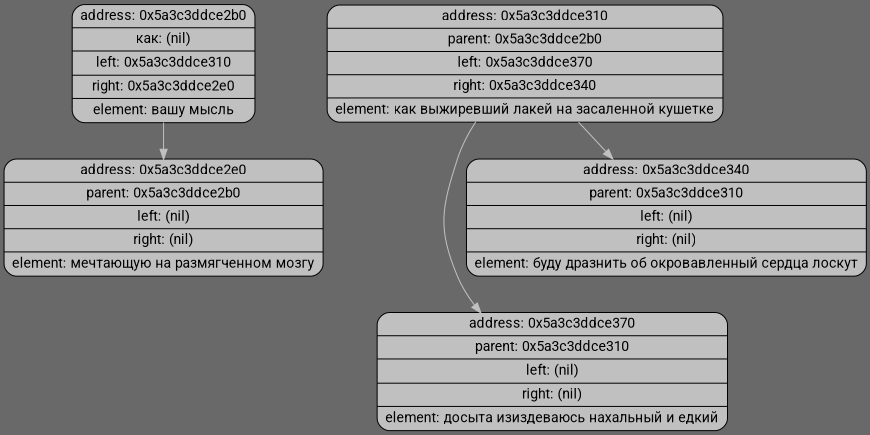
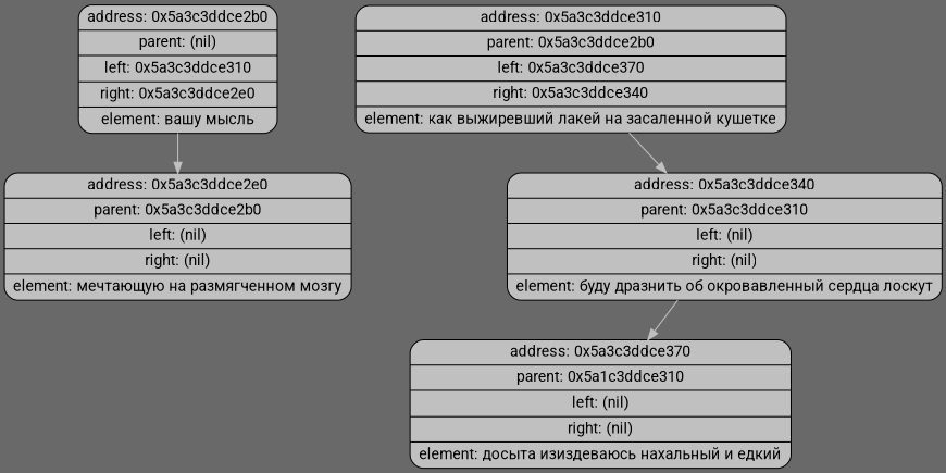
  digraph {
    bgcolor="#696969"
    fontname=Roboto
    rankdir=TB
    node [fillcolor=grey fontname=Roboto shape=Mrecord style=filled]
    edge [color=grey fontname=Roboto]
-   n1 [label=" {address: 0x5a3c3ddce2b0 | как: (nil) | left:   0x5a3c3ddce310 | right:  0x5a3c3ddce2e0 | element: вашу мысль}"]
+   n1 [label=" {address: 0x5a3c3ddce2b0 | parent: (nil) | left:   0x5a3c3ddce310 | right:  0x5a3c3ddce2e0 | element: вашу мысль}"]
    n2 [label=" {address: 0x5a3c3ddce2e0 | parent: 0x5a3c3ddce2b0 | left:   (nil) | right:  (nil) | element: мечтающую на размягченном мозгу}"]
    n3 [label=" {address: 0x5a3c3ddce310 | parent: 0x5a3c3ddce2b0 | left:   0x5a3c3ddce370 | right:  0x5a3c3ddce340 | element: как выжиревший лакей на засаленной кушетке}"]
-   n4 [label=" {address: 0x5a3c3ddce370 | parent: 0x5a3c3ddce310 | left:   (nil) | right:  (nil) | element: досыта изиздеваюсь нахальный и едкий}"]
+   n4 [label=" {address: 0x5a3c3ddce370 | parent: 0x5a1c3ddce310 | left:   (nil) | right:  (nil) | element: досыта изиздеваюсь нахальный и едкий}"]
    n5 [label=" {address: 0x5a3c3ddce340 | parent: 0x5a3c3ddce310 | left:   (nil) | right:  (nil) | element: буду дразнить об окровавленный сердца лоскут}"]
    n1 -> n2
-   n3 -> n4
+   n5 -> n4
    n3 -> n5
  }
